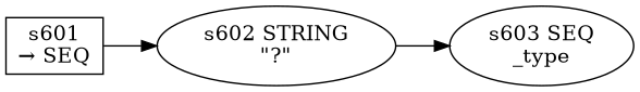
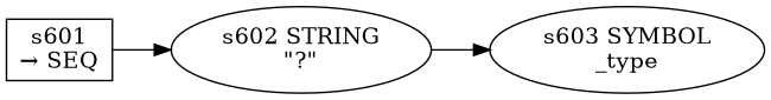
  digraph {
    rankdir=LR
    n1 [fixedsize=false label="s601\n&rarr; SEQ" peripheries=1 shape=record]
    n2 [label="s602 STRING\n\"?\""]
-   n3 [label="s603 SEQ\n_type"]
+   n3 [label="s603 SYMBOL\n_type"]
    n1 -> n2
    n2 -> n3
  }
